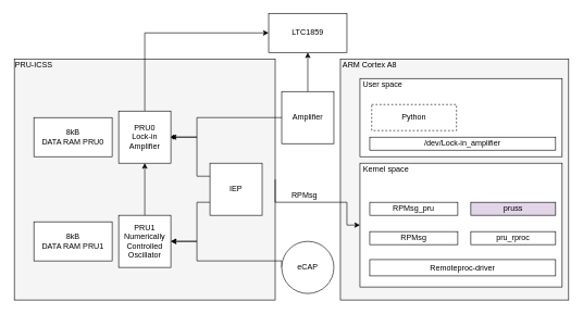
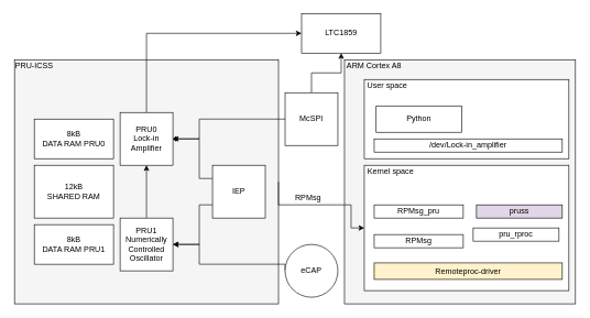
  <mxCell id="0" />
  <mxCell id="1" parent="0" />
  <mxCell id="2" value="" style="rounded=0;whiteSpace=wrap;html=1;fillColor=#F5F5F5;" parent="1" vertex="1"><mxGeometry y="90" width="400" height="370" as="geometry" x="21" /></mxCell>
  <mxCell id="3" style="edgeStyle=orthogonalEdgeStyle;rounded=0;orthogonalLoop=1;jettySize=auto;html=1;exitX=0.5;exitY=0;exitDx=0;exitDy=0;entryX=0;entryY=0.5;entryDx=0;entryDy=0;" parent="1" source="4" target="18" edge="1"><mxGeometry relative="1" as="geometry"><mxPoint x="361" y="110" as="targetPoint" /><Array as="points"><mxPoint x="221" y="50" /></Array></mxGeometry></mxCell>
  <mxCell id="4" value="PRU0&lt;br&gt;Lock-in&lt;br&gt;Amplifier&lt;br&gt;" style="rounded=0;whiteSpace=wrap;html=1;" parent="1" vertex="1"><mxGeometry x="181" y="170" width="80" height="80" as="geometry" /></mxCell>
  <mxCell id="5" style="edgeStyle=orthogonalEdgeStyle;rounded=0;orthogonalLoop=1;jettySize=auto;html=1;exitX=0.5;exitY=0;exitDx=0;exitDy=0;entryX=0.5;entryY=1;entryDx=0;entryDy=0;" parent="1" source="6" target="4" edge="1"><mxGeometry relative="1" as="geometry" /></mxCell>
  <mxCell id="6" value="PRU1&lt;br&gt;Numerically&lt;br&gt;Controlled&lt;br&gt;Oscillator&lt;br&gt;" style="rounded=0;whiteSpace=wrap;html=1;" parent="1" vertex="1"><mxGeometry x="181" y="330" width="80" height="80" as="geometry" /></mxCell>
  <mxCell id="7" value="8kB&lt;br&gt;DATA RAM PRU0" style="rounded=0;whiteSpace=wrap;html=1;" parent="1" vertex="1"><mxGeometry x="51" y="180" width="120" height="60" as="geometry" /></mxCell>
  <mxCell id="8" value="8kB&lt;br&gt;DATA RAM PRU1" style="rounded=0;whiteSpace=wrap;html=1;" parent="1" vertex="1"><mxGeometry x="51" y="340" width="120" height="60" as="geometry" /></mxCell>
+ <mxCell id="9" value="12kB&lt;br&gt;SHARED RAM" style="rounded=0;whiteSpace=wrap;html=1;" parent="1" vertex="1"><mxGeometry x="51" y="250" width="120" height="80" as="geometry" /></mxCell>
  <mxCell id="10" style="edgeStyle=orthogonalEdgeStyle;rounded=0;orthogonalLoop=1;jettySize=auto;html=1;exitX=0;exitY=0.5;exitDx=0;exitDy=0;entryX=1;entryY=0.5;entryDx=0;entryDy=0;" parent="1" source="11" target="6" edge="1"><mxGeometry relative="1" as="geometry"><Array as="points"><mxPoint x="301" y="400" /><mxPoint x="301" y="370" /></Array></mxGeometry></mxCell>
  <mxCell id="11" value="eCAP" style="ellipse;whiteSpace=wrap;html=1;aspect=fixed;" parent="1" vertex="1"><mxGeometry x="431" y="370" width="80" height="80" as="geometry" /></mxCell>
  <mxCell id="12" style="edgeStyle=orthogonalEdgeStyle;rounded=0;orthogonalLoop=1;jettySize=auto;html=1;exitX=0;exitY=0.25;exitDx=0;exitDy=0;entryX=1;entryY=0.5;entryDx=0;entryDy=0;endArrow=diamond;" parent="1" source="14" target="4" edge="1"><mxGeometry relative="1" as="geometry"><Array as="points"><mxPoint x="301" y="270" /><mxPoint x="301" y="210" /></Array></mxGeometry></mxCell>
  <mxCell id="13" style="edgeStyle=orthogonalEdgeStyle;rounded=0;orthogonalLoop=1;jettySize=auto;html=1;exitX=0;exitY=0.75;exitDx=0;exitDy=0;entryX=1;entryY=0.5;entryDx=0;entryDy=0;" parent="1" source="14" target="6" edge="1"><mxGeometry relative="1" as="geometry"><Array as="points"><mxPoint x="301" y="310" /><mxPoint x="301" y="370" /></Array></mxGeometry></mxCell>
  <mxCell id="14" value="IEP" style="whiteSpace=wrap;html=1;aspect=fixed;" parent="1" vertex="1"><mxGeometry x="321" y="250" width="80" height="80" as="geometry" /></mxCell>
  <mxCell id="15" style="edgeStyle=orthogonalEdgeStyle;rounded=0;orthogonalLoop=1;jettySize=auto;html=1;exitX=0;exitY=0.5;exitDx=0;exitDy=0;" parent="1" source="17" edge="1"><mxGeometry relative="1" as="geometry"><mxPoint x="261" y="210" as="targetPoint" /><Array as="points"><mxPoint x="301" y="180" /><mxPoint x="301" y="210" /></Array></mxGeometry></mxCell>
  <mxCell id="16" style="edgeStyle=orthogonalEdgeStyle;rounded=0;orthogonalLoop=1;jettySize=auto;html=1;exitX=0.5;exitY=0;exitDx=0;exitDy=0;entryX=0.5;entryY=1;entryDx=0;entryDy=0;" parent="1" source="17" target="18" edge="1"><mxGeometry relative="1" as="geometry" /></mxCell>
- <mxCell id="17" value="Amplifier" style="whiteSpace=wrap;html=1;aspect=fixed;" parent="1" vertex="1"><mxGeometry x="431" y="140" width="80" height="80" as="geometry" /></mxCell>
- <mxCell id="18" value="LTC1859" style="rounded=0;whiteSpace=wrap;html=1;" parent="1" vertex="1"><mxGeometry x="411" y="20" width="120" height="60" as="geometry" /></mxCell>
+ <mxCell id="17" value="McSPI" style="whiteSpace=wrap;html=1;aspect=fixed;" parent="1" vertex="1"><mxGeometry x="431" y="140" width="80" height="80" as="geometry" /></mxCell>
+ <mxCell id="18" value="LTC1859" style="rounded=0;whiteSpace=wrap;html=1;" parent="1" vertex="1"><mxGeometry x="456" y="20" width="120" height="60" as="geometry" /></mxCell>
  <mxCell id="19" value="PRU-ICSS" style="text;html=1;strokeColor=none;fillColor=none;align=center;verticalAlign=middle;whiteSpace=wrap;rounded=0;" parent="1" vertex="1"><mxGeometry x="20.5" y="90" width="60" height="20" as="geometry" /></mxCell>
  <mxCell id="20" value="" style="rounded=0;whiteSpace=wrap;html=1;fillColor=#F5F5F5;" parent="1" vertex="1"><mxGeometry x="521" y="90" width="350" height="370" as="geometry" /></mxCell>
  <mxCell id="21" value="ARM Cortex A8" style="text;html=1;strokeColor=none;fillColor=none;align=center;verticalAlign=middle;whiteSpace=wrap;rounded=0;" parent="1" vertex="1"><mxGeometry x="521" y="90" width="90" height="20" as="geometry" /></mxCell>
  <mxCell id="22" value="" style="rounded=0;whiteSpace=wrap;html=1;fillColor=#FFFFFF;" parent="1" vertex="1"><mxGeometry x="551" y="120" width="310" height="120" as="geometry" /></mxCell>
  <mxCell id="23" value="" style="rounded=0;whiteSpace=wrap;html=1;fillColor=#FFFFFF;" parent="1" vertex="1"><mxGeometry x="551" y="250" width="310" height="190" as="geometry" /></mxCell>
  <mxCell id="24" value="User space" style="text;html=1;strokeColor=none;fillColor=none;align=center;verticalAlign=middle;whiteSpace=wrap;rounded=0;" parent="1" vertex="1"><mxGeometry x="551" y="120" width="70" height="20" as="geometry" /></mxCell>
  <mxCell id="25" value="Kernel space" style="text;html=1;strokeColor=none;fillColor=none;align=center;verticalAlign=middle;whiteSpace=wrap;rounded=0;" parent="1" vertex="1"><mxGeometry x="551" y="250" width="80" height="20" as="geometry" /></mxCell>
  <mxCell id="26" style="edgeStyle=orthogonalEdgeStyle;rounded=0;orthogonalLoop=1;jettySize=auto;html=1;exitX=1;exitY=0.5;exitDx=0;exitDy=0;entryX=0;entryY=0.5;entryDx=0;entryDy=0;" parent="1" source="2" target="23" edge="1"><mxGeometry relative="1" as="geometry"><Array as="points"><mxPoint x="421" y="310" /><mxPoint x="531" y="310" /><mxPoint x="531" y="345" /></Array></mxGeometry></mxCell>
- <mxCell id="27" value="Remoteproc-driver" style="rounded=0;whiteSpace=wrap;html=1;" parent="1" vertex="1"><mxGeometry x="566" y="398" width="285" height="25" as="geometry" /></mxCell>
+ <mxCell id="27" value="Remoteproc-driver" style="rounded=0;whiteSpace=wrap;html=1;fillColor=#fff2cc;" parent="1" vertex="1"><mxGeometry x="566" y="398" width="285" height="25" as="geometry" /></mxCell>
  <mxCell id="28" value="RPMsg" style="rounded=0;whiteSpace=wrap;html=1;" parent="1" vertex="1"><mxGeometry x="566" y="355" width="135" height="20" as="geometry" /></mxCell>
  <mxCell id="29" value="RPMsg_pru" style="rounded=0;whiteSpace=wrap;html=1;" parent="1" vertex="1"><mxGeometry x="566" y="310" width="135" height="20" as="geometry" /></mxCell>
- <mxCell id="30" value="pru_rproc" style="rounded=0;whiteSpace=wrap;html=1;" parent="1" vertex="1"><mxGeometry x="721" y="355" width="130" height="20" as="geometry" /></mxCell>
+ <mxCell id="30" value="pru_rproc" style="rounded=0;whiteSpace=wrap;html=1;" parent="1" vertex="1"><mxGeometry x="716" y="345" width="130" height="20" as="geometry" /></mxCell>
  <mxCell id="31" value="pruss" style="rounded=0;whiteSpace=wrap;html=1;fillColor=#e1d5e7;" parent="1" vertex="1"><mxGeometry x="721" y="310" width="130" height="20" as="geometry" /></mxCell>
  <mxCell id="32" value="/dev/Lock-in_amplifier&lt;br&gt;" style="rounded=0;whiteSpace=wrap;html=1;" parent="1" vertex="1"><mxGeometry x="566" y="210" width="285" height="20" as="geometry" /></mxCell>
- <mxCell id="33" value="Python&lt;br&gt;" style="rounded=0;whiteSpace=wrap;html=1;dashed=1;" parent="1" vertex="1"><mxGeometry x="569" y="160" width="130" height="40" as="geometry" /></mxCell>
+ <mxCell id="33" value="Python&lt;br&gt;" style="rounded=0;whiteSpace=wrap;html=1;" parent="1" vertex="1"><mxGeometry x="569" y="160" width="130" height="40" as="geometry" /></mxCell>
  <mxCell id="34" value="RPMsg" style="text;html=1;strokeColor=none;fillColor=none;align=center;verticalAlign=middle;whiteSpace=wrap;rounded=0;" parent="1" vertex="1"><mxGeometry x="445.5" y="290" width="40" height="20" as="geometry" /></mxCell>
